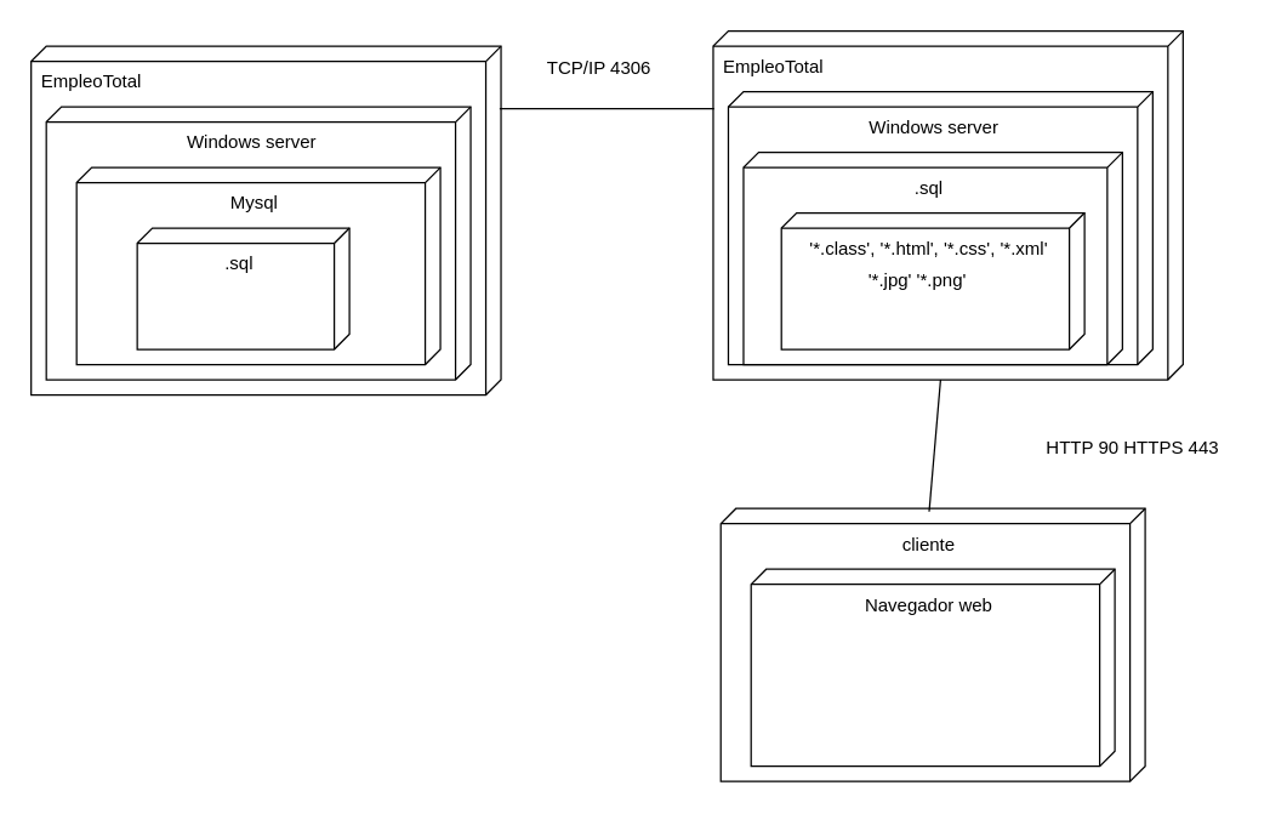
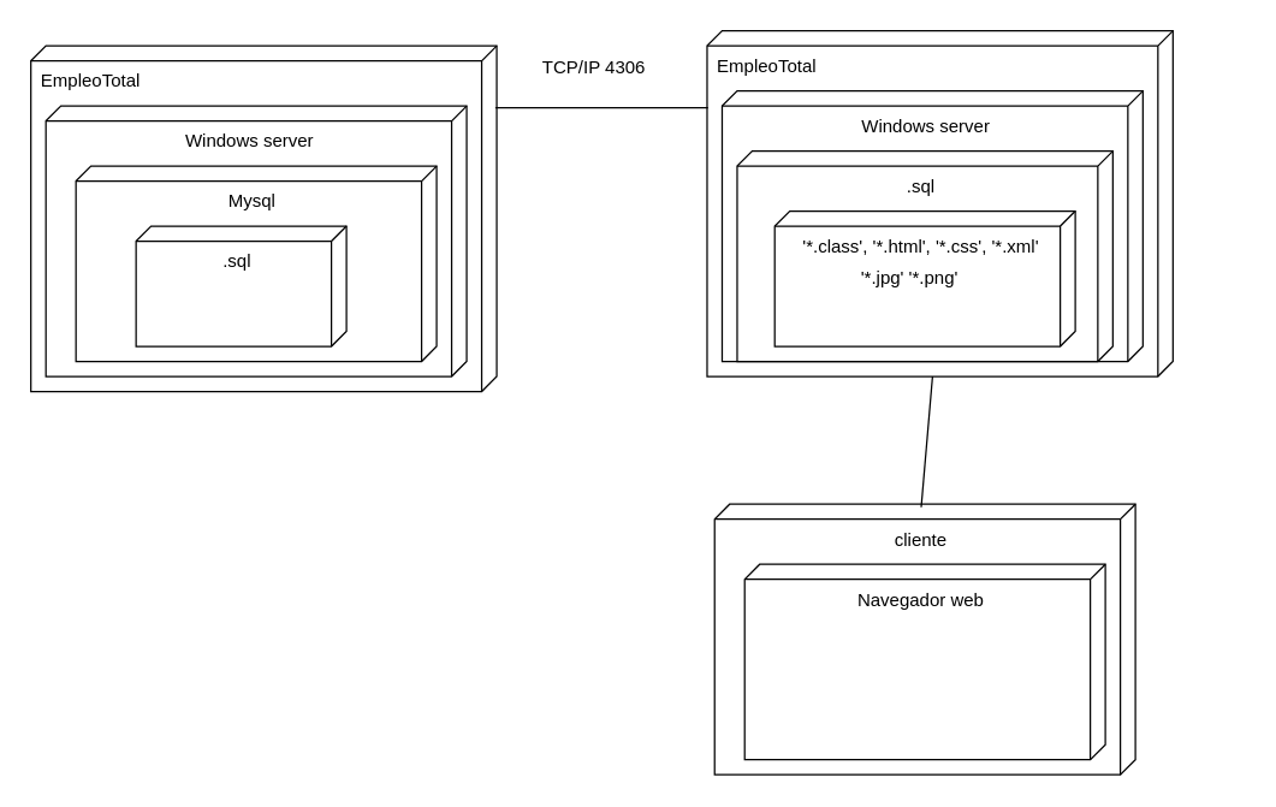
  <mxCell id="0" />
  <mxCell id="1" parent="0" />
  <mxCell id="2" value="cliente" style="verticalAlign=top;align=center;shape=cube;size=10;direction=south;html=1;boundedLbl=1;spacingLeft=5;whiteSpace=wrap;" vertex="1" parent="1"><mxGeometry x="475" y="335" width="280" height="180" as="geometry" /></mxCell>
  <mxCell id="3" value="EmpleoTotal" style="verticalAlign=top;align=left;shape=cube;size=10;direction=south;fontStyle=0;html=1;boundedLbl=1;spacingLeft=5;whiteSpace=wrap;" vertex="1" parent="1"><mxGeometry x="20" y="30" width="310" height="230" as="geometry" /></mxCell>
  <mxCell id="4" value="Windows server&amp;nbsp;" style="verticalAlign=top;align=center;shape=cube;size=10;direction=south;html=1;boundedLbl=1;spacingLeft=5;whiteSpace=wrap;" vertex="1" parent="3"><mxGeometry width="280" height="180" relative="1" as="geometry"><mxPoint x="10" y="40" as="offset" /></mxGeometry></mxCell>
  <mxCell id="5" value="Mysql" style="verticalAlign=top;align=center;shape=cube;size=10;direction=south;html=1;boundedLbl=1;spacingLeft=5;whiteSpace=wrap;" vertex="1" parent="3"><mxGeometry x="30" y="80" width="240" height="130" as="geometry" /></mxCell>
  <mxCell id="6" value=".sql" style="verticalAlign=top;align=center;shape=cube;size=10;direction=south;html=1;boundedLbl=1;spacingLeft=5;whiteSpace=wrap;" vertex="1" parent="3"><mxGeometry x="70" y="120" width="140" height="80" as="geometry" /></mxCell>
  <mxCell id="7" value="EmpleoTotal" style="verticalAlign=top;align=left;shape=cube;size=10;direction=south;fontStyle=0;html=1;boundedLbl=1;spacingLeft=5;whiteSpace=wrap;" vertex="1" parent="1"><mxGeometry x="470" y="20" width="310" height="230" as="geometry" /></mxCell>
  <mxCell id="8" value="Windows server&amp;nbsp;" style="verticalAlign=top;align=center;shape=cube;size=10;direction=south;html=1;boundedLbl=1;spacingLeft=5;whiteSpace=wrap;" vertex="1" parent="7"><mxGeometry width="280" height="180" relative="1" as="geometry"><mxPoint x="10" y="40" as="offset" /></mxGeometry></mxCell>
  <mxCell id="9" value=".sql" style="verticalAlign=top;align=center;shape=cube;size=10;direction=south;html=1;boundedLbl=1;spacingLeft=5;whiteSpace=wrap;" vertex="1" parent="7"><mxGeometry x="20" y="80" width="250" height="140" as="geometry" /></mxCell>
  <mxCell id="10" value="'*.class', '*.html', '*.css', '*.xml'" style="verticalAlign=top;align=center;shape=cube;size=10;direction=south;html=1;boundedLbl=1;spacingLeft=5;whiteSpace=wrap;" vertex="1" parent="7"><mxGeometry x="45" y="120" width="200" height="90" as="geometry" /></mxCell>
  <mxCell id="11" value="'*.jpg' '*.png'" style="text;html=1;align=center;verticalAlign=middle;whiteSpace=wrap;rounded=0;" vertex="1" parent="7"><mxGeometry x="90" y="150" width="90" height="30" as="geometry" /></mxCell>
  <mxCell id="12" value="TCP/IP 4306" style="text;html=1;align=center;verticalAlign=middle;whiteSpace=wrap;rounded=0;" vertex="1" parent="1"><mxGeometry x="350" y="30" width="90" height="30" as="geometry" /></mxCell>
  <mxCell id="13" value="Navegador web" style="verticalAlign=top;align=center;shape=cube;size=10;direction=south;html=1;boundedLbl=1;spacingLeft=5;whiteSpace=wrap;" vertex="1" parent="1"><mxGeometry x="495" y="375" width="240" height="130" as="geometry" /></mxCell>
- <mxCell id="14" value="HTTP 90 HTTPS 443" style="text;html=1;align=center;verticalAlign=middle;whiteSpace=wrap;rounded=0;" vertex="1" parent="1"><mxGeometry x="667" y="280" width="160" height="30" as="geometry" /></mxCell>
  <mxCell id="15" value="" style="endArrow=none;html=1;rounded=0;exitX=0.179;exitY=0.003;exitDx=0;exitDy=0;exitPerimeter=0;entryX=0.223;entryY=0.998;entryDx=0;entryDy=0;entryPerimeter=0;" edge="1" parent="1" source="3" target="7"><mxGeometry width="50" height="50" relative="1" as="geometry"><mxPoint x="360" y="140" as="sourcePoint" /><mxPoint x="410" y="90" as="targetPoint" /></mxGeometry></mxCell>
  <mxCell id="16" value="" style="endArrow=none;html=1;rounded=0;entryX=0;entryY=0;entryDx=230;entryDy=160;entryPerimeter=0;exitX=0.011;exitY=0.509;exitDx=0;exitDy=0;exitPerimeter=0;" edge="1" parent="1" source="2" target="7"><mxGeometry width="50" height="50" relative="1" as="geometry"><mxPoint x="570" y="320" as="sourcePoint" /><mxPoint x="620" y="270" as="targetPoint" /></mxGeometry></mxCell>
